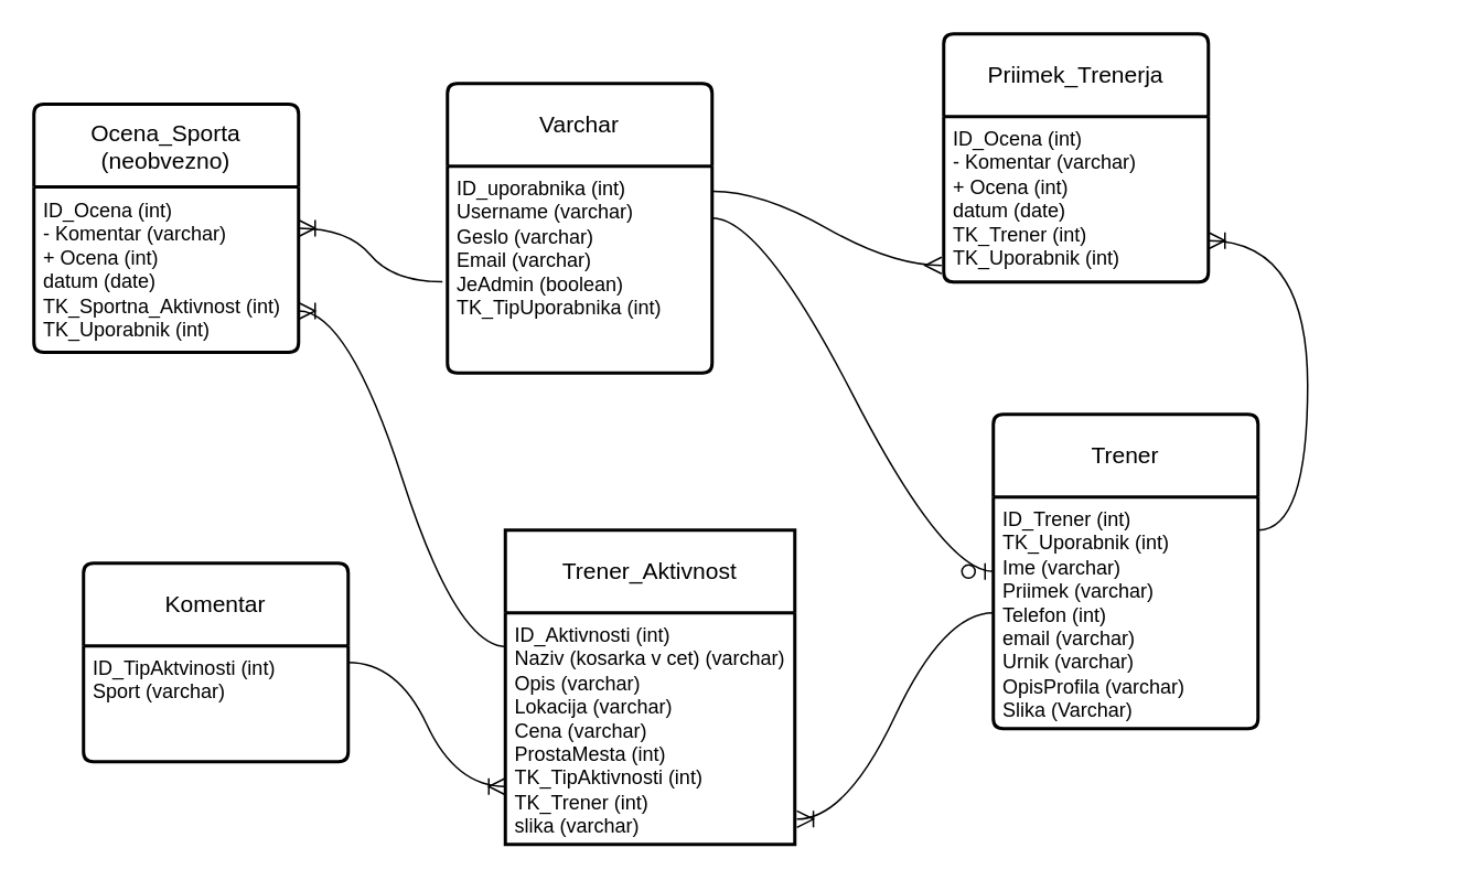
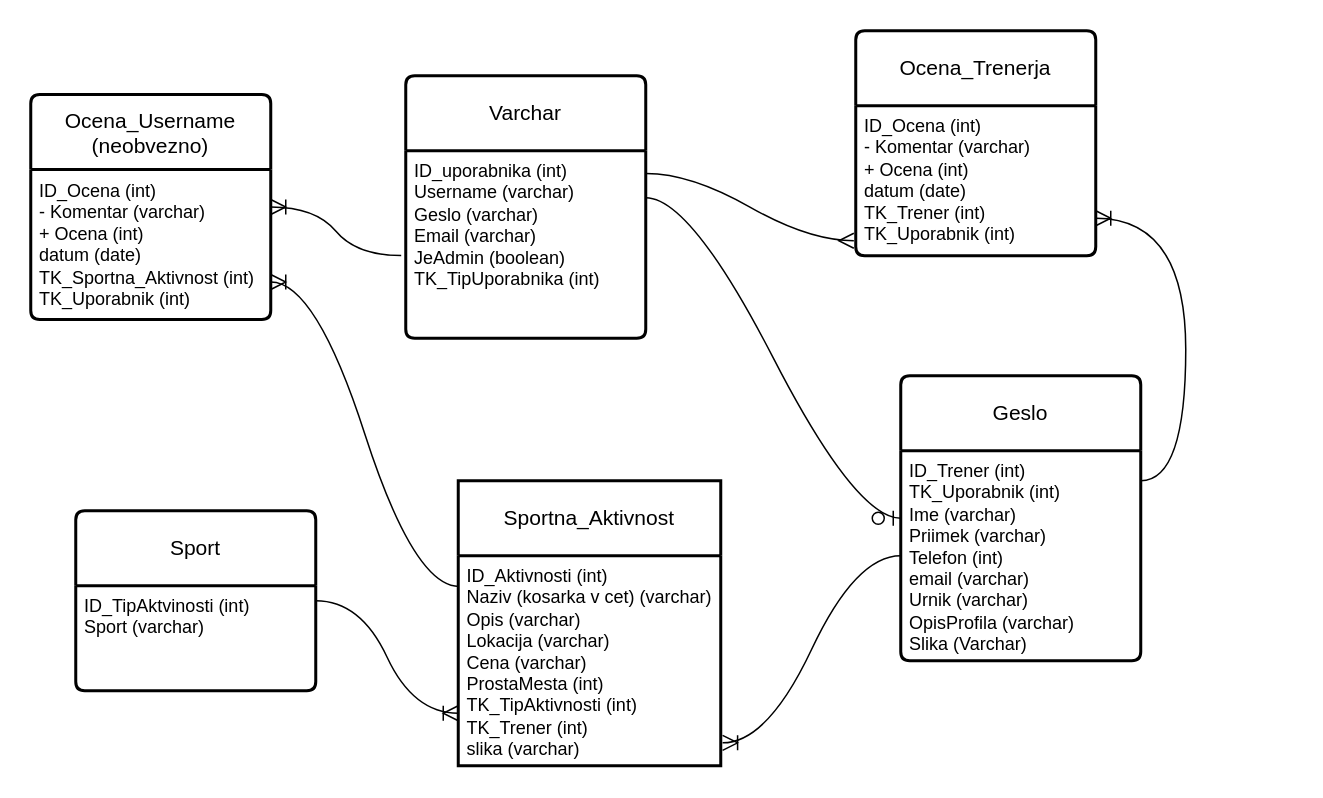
  <mxCell id="0" />
  <mxCell id="1" parent="0" />
  <mxCell id="2" style="edgeStyle=none;curved=1;rounded=0;orthogonalLoop=1;jettySize=auto;html=1;fontSize=12;startSize=8;endSize=8;" parent="1" source="10" target="9" edge="1"><mxGeometry relative="1" as="geometry" /></mxCell>
  <mxCell id="3" value="Varchar" style="swimlane;childLayout=stackLayout;horizontal=1;startSize=50;horizontalStack=0;rounded=1;fontSize=14;fontStyle=0;strokeWidth=2;resizeParent=0;resizeLast=1;shadow=0;dashed=0;align=center;arcSize=4;whiteSpace=wrap;html=1;" parent="1" vertex="1"><mxGeometry x="270" y="50" width="160" height="175" as="geometry" /></mxCell>
  <mxCell id="4" value="ID_uporabnika (int)&lt;div&gt;Username (varchar)&lt;/div&gt;&lt;div&gt;&lt;span style=&quot;background-color: initial;&quot;&gt;Geslo&amp;nbsp;&lt;/span&gt;&lt;span style=&quot;background-color: initial;&quot;&gt;(varchar)&lt;/span&gt;&lt;/div&gt;&lt;div&gt;Email&amp;nbsp;&lt;span style=&quot;background-color: initial;&quot;&gt;(varchar)&lt;/span&gt;&lt;/div&gt;&lt;div&gt;&lt;span style=&quot;background-color: initial;&quot;&gt;JeAdmin (boolean)&lt;/span&gt;&lt;/div&gt;&lt;div&gt;TK_TipUporabnika (int)&lt;/div&gt;" style="align=left;strokeColor=none;fillColor=none;spacingLeft=4;fontSize=12;verticalAlign=top;resizable=0;rotatable=0;part=1;html=1;" parent="3" vertex="1"><mxGeometry y="50" width="160" height="125" as="geometry" /></mxCell>
- <mxCell id="5" value="Trener_Aktivnost" style="swimlane;childLayout=stackLayout;horizontal=1;startSize=50;horizontalStack=0;rounded=1;fontSize=14;fontStyle=0;strokeWidth=2;resizeParent=0;resizeLast=1;shadow=0;dashed=0;align=center;arcSize=0;whiteSpace=wrap;html=1;" parent="1" vertex="1"><mxGeometry x="305" y="320" width="175" height="190" as="geometry" /></mxCell>
+ <mxCell id="5" value="Sportna_Aktivnost" style="swimlane;childLayout=stackLayout;horizontal=1;startSize=50;horizontalStack=0;rounded=1;fontSize=14;fontStyle=0;strokeWidth=2;resizeParent=0;resizeLast=1;shadow=0;dashed=0;align=center;arcSize=0;whiteSpace=wrap;html=1;" parent="1" vertex="1"><mxGeometry x="305" y="320" width="175" height="190" as="geometry" /></mxCell>
  <mxCell id="6" value="ID_Aktivnosti (int)&lt;div&gt;Naziv (kosarka v cet)&amp;nbsp;&lt;span style=&quot;background-color: initial;&quot;&gt;(varchar)&lt;/span&gt;&lt;/div&gt;&lt;div&gt;Opis&amp;nbsp;&lt;span style=&quot;background-color: initial;&quot;&gt;(varchar)&lt;/span&gt;&lt;/div&gt;&lt;div&gt;Lokacija&amp;nbsp;&lt;span style=&quot;background-color: initial;&quot;&gt;(varchar)&lt;/span&gt;&lt;/div&gt;&lt;div&gt;Cena (varchar)&lt;/div&gt;&lt;div&gt;ProstaMesta (int)&lt;/div&gt;&lt;div&gt;TK_TipAktivnosti (int)&lt;/div&gt;&lt;div&gt;TK_Trener (int)&lt;/div&gt;&lt;div&gt;slika (varchar)&lt;/div&gt;" style="align=left;strokeColor=none;fillColor=none;spacingLeft=4;fontSize=12;verticalAlign=top;resizable=0;rotatable=0;part=1;html=1;" parent="5" vertex="1"><mxGeometry y="50" width="175" height="140" as="geometry" /></mxCell>
- <mxCell id="7" value="Komentar" style="swimlane;childLayout=stackLayout;horizontal=1;startSize=50;horizontalStack=0;rounded=1;fontSize=14;fontStyle=0;strokeWidth=2;resizeParent=0;resizeLast=1;shadow=0;dashed=0;align=center;arcSize=4;whiteSpace=wrap;html=1;" parent="1" vertex="1"><mxGeometry x="50" y="340" width="160" height="120" as="geometry" /></mxCell>
+ <mxCell id="7" value="Sport" style="swimlane;childLayout=stackLayout;horizontal=1;startSize=50;horizontalStack=0;rounded=1;fontSize=14;fontStyle=0;strokeWidth=2;resizeParent=0;resizeLast=1;shadow=0;dashed=0;align=center;arcSize=4;whiteSpace=wrap;html=1;" parent="1" vertex="1"><mxGeometry x="50" y="340" width="160" height="120" as="geometry" /></mxCell>
  <mxCell id="8" value="ID_TipAktvinosti (int)&lt;div&gt;Sport (varchar)&lt;/div&gt;" style="align=left;strokeColor=none;fillColor=none;spacingLeft=4;fontSize=12;verticalAlign=top;resizable=0;rotatable=0;part=1;html=1;" parent="7" vertex="1"><mxGeometry y="50" width="160" height="70" as="geometry" /></mxCell>
- <mxCell id="9" value="Trener" style="swimlane;childLayout=stackLayout;horizontal=1;startSize=50;horizontalStack=0;rounded=1;fontSize=14;fontStyle=0;strokeWidth=2;resizeParent=0;resizeLast=1;shadow=0;dashed=0;align=center;arcSize=4;whiteSpace=wrap;html=1;" parent="1" vertex="1"><mxGeometry x="600" y="250" width="160" height="190" as="geometry" /></mxCell>
+ <mxCell id="9" value="Geslo" style="swimlane;childLayout=stackLayout;horizontal=1;startSize=50;horizontalStack=0;rounded=1;fontSize=14;fontStyle=0;strokeWidth=2;resizeParent=0;resizeLast=1;shadow=0;dashed=0;align=center;arcSize=4;whiteSpace=wrap;html=1;" parent="1" vertex="1"><mxGeometry x="600" y="250" width="160" height="190" as="geometry" /></mxCell>
  <mxCell id="10" value="ID_Trener (int)&lt;div&gt;TK_Uporabnik (int)&lt;br&gt;&lt;div&gt;Ime&amp;nbsp;&lt;span style=&quot;background-color: initial;&quot;&gt;(varchar)&lt;/span&gt;&lt;/div&gt;&lt;div&gt;Priimek&amp;nbsp;&lt;span style=&quot;background-color: initial;&quot;&gt;(varchar)&lt;/span&gt;&lt;/div&gt;&lt;div&gt;Telefon (int)&lt;/div&gt;&lt;div&gt;email (varchar)&lt;/div&gt;&lt;div&gt;Urnik&amp;nbsp;&lt;span style=&quot;background-color: initial;&quot;&gt;(varchar)&lt;/span&gt;&lt;/div&gt;&lt;div&gt;OpisProfila&amp;nbsp;&lt;span style=&quot;background-color: initial;&quot;&gt;(varchar)&lt;/span&gt;&lt;/div&gt;&lt;div&gt;&lt;span style=&quot;background-color: initial;&quot;&gt;Slika (Varchar)&lt;/span&gt;&lt;/div&gt;&lt;div&gt;&lt;br&gt;&lt;/div&gt;&lt;div&gt;&lt;br&gt;&lt;/div&gt;&lt;/div&gt;" style="align=left;strokeColor=none;fillColor=none;spacingLeft=4;fontSize=12;verticalAlign=top;resizable=0;rotatable=0;part=1;html=1;" parent="9" vertex="1"><mxGeometry y="50" width="160" height="140" as="geometry" /></mxCell>
- <mxCell id="11" value="Priimek_Trenerja" style="swimlane;childLayout=stackLayout;horizontal=1;startSize=50;horizontalStack=0;rounded=1;fontSize=14;fontStyle=0;strokeWidth=2;resizeParent=0;resizeLast=1;shadow=0;dashed=0;align=center;arcSize=4;whiteSpace=wrap;html=1;" parent="1" vertex="1"><mxGeometry x="570" y="20" width="160" height="150" as="geometry" /></mxCell>
+ <mxCell id="11" value="Ocena_Trenerja" style="swimlane;childLayout=stackLayout;horizontal=1;startSize=50;horizontalStack=0;rounded=1;fontSize=14;fontStyle=0;strokeWidth=2;resizeParent=0;resizeLast=1;shadow=0;dashed=0;align=center;arcSize=4;whiteSpace=wrap;html=1;" parent="1" vertex="1"><mxGeometry x="570" y="20" width="160" height="150" as="geometry" /></mxCell>
  <mxCell id="12" value="ID_Ocena (int)&lt;div&gt;- Komentar&amp;nbsp;&lt;span style=&quot;background-color: initial;&quot;&gt;(varchar)&amp;nbsp;&lt;/span&gt;&lt;/div&gt;&lt;div&gt;+ Ocena (int)&lt;/div&gt;&lt;div&gt;datum (date)&lt;/div&gt;&lt;div&gt;TK_Trener (int)&lt;/div&gt;&lt;div&gt;TK_Uporabnik (int)&lt;/div&gt;" style="align=left;strokeColor=none;fillColor=none;spacingLeft=4;fontSize=12;verticalAlign=top;resizable=0;rotatable=0;part=1;html=1;" parent="11" vertex="1"><mxGeometry y="50" width="160" height="100" as="geometry" /></mxCell>
  <mxCell id="13" value="" style="edgeStyle=entityRelationEdgeStyle;fontSize=12;html=1;endArrow=ERoneToMany;rounded=0;startSize=8;endSize=8;curved=1;exitX=1;exitY=0.5;exitDx=0;exitDy=0;entryX=0;entryY=0.75;entryDx=0;entryDy=0;" parent="1" target="6" edge="1"><mxGeometry width="100" height="100" relative="1" as="geometry"><mxPoint x="210" y="400" as="sourcePoint" /><mxPoint x="313" y="441" as="targetPoint" /><Array as="points"><mxPoint x="230" y="420" /></Array></mxGeometry></mxCell>
  <mxCell id="14" value="" style="edgeStyle=entityRelationEdgeStyle;fontSize=12;html=1;endArrow=ERoneToMany;rounded=0;startSize=8;endSize=8;curved=1;entryX=1;entryY=0.75;entryDx=0;entryDy=0;" parent="1" target="12" edge="1"><mxGeometry width="100" height="100" relative="1" as="geometry"><mxPoint x="760" y="320" as="sourcePoint" /><mxPoint x="840" y="130" as="targetPoint" /><Array as="points"><mxPoint x="830" y="290" /><mxPoint x="810" y="210" /><mxPoint x="830" y="260" /><mxPoint x="830" y="260" /><mxPoint x="820" y="260" /><mxPoint x="810" y="230" /><mxPoint x="810" y="260" /><mxPoint x="760" y="130" /><mxPoint x="860" y="330" /><mxPoint x="820" y="170" /><mxPoint x="840" y="190" /></Array></mxGeometry></mxCell>
  <mxCell id="15" value="" style="edgeStyle=entityRelationEdgeStyle;fontSize=12;html=1;endArrow=ERmany;rounded=0;startSize=8;endSize=8;curved=1;exitX=1.001;exitY=0.121;exitDx=0;exitDy=0;exitPerimeter=0;entryX=-0.008;entryY=0.9;entryDx=0;entryDy=0;entryPerimeter=0;" parent="1" source="4" target="12" edge="1"><mxGeometry width="100" height="100" relative="1" as="geometry"><mxPoint x="470" y="220" as="sourcePoint" /><mxPoint x="570" y="120" as="targetPoint" /></mxGeometry></mxCell>
  <mxCell id="16" value="" style="edgeStyle=entityRelationEdgeStyle;fontSize=12;html=1;endArrow=ERoneToMany;rounded=0;startSize=8;endSize=8;curved=1;entryX=1.007;entryY=0.891;entryDx=0;entryDy=0;entryPerimeter=0;exitX=0;exitY=0.5;exitDx=0;exitDy=0;" parent="1" source="10" target="6" edge="1"><mxGeometry width="100" height="100" relative="1" as="geometry"><mxPoint x="610" y="480" as="sourcePoint" /><mxPoint x="500" y="410" as="targetPoint" /></mxGeometry></mxCell>
  <mxCell id="17" value="" style="edgeStyle=entityRelationEdgeStyle;fontSize=12;html=1;endArrow=ERzeroToOne;endFill=1;rounded=0;startSize=8;endSize=8;curved=1;exitX=1;exitY=0.25;exitDx=0;exitDy=0;entryX=0;entryY=0.5;entryDx=0;entryDy=0;" parent="1" source="4" target="9" edge="1"><mxGeometry width="100" height="100" relative="1" as="geometry"><mxPoint x="460" y="320" as="sourcePoint" /><mxPoint x="560" y="220" as="targetPoint" /><Array as="points"><mxPoint x="500" y="240" /></Array></mxGeometry></mxCell>
- <mxCell id="18" value="Ocena_Sporta (neobvezno)" style="swimlane;childLayout=stackLayout;horizontal=1;startSize=50;horizontalStack=0;rounded=1;fontSize=14;fontStyle=0;strokeWidth=2;resizeParent=0;resizeLast=1;shadow=0;dashed=0;align=center;arcSize=4;whiteSpace=wrap;html=1;" vertex="1" parent="1"><mxGeometry x="20" y="62.5" width="160" height="150" as="geometry" /></mxCell>
+ <mxCell id="18" value="Ocena_Username (neobvezno)" style="swimlane;childLayout=stackLayout;horizontal=1;startSize=50;horizontalStack=0;rounded=1;fontSize=14;fontStyle=0;strokeWidth=2;resizeParent=0;resizeLast=1;shadow=0;dashed=0;align=center;arcSize=4;whiteSpace=wrap;html=1;" vertex="1" parent="1"><mxGeometry x="20" y="62.5" width="160" height="150" as="geometry" /></mxCell>
  <mxCell id="19" value="ID_Ocena (int)&lt;div&gt;- Komentar&amp;nbsp;&lt;span style=&quot;background-color: initial;&quot;&gt;(varchar)&amp;nbsp;&lt;/span&gt;&lt;/div&gt;&lt;div&gt;+ Ocena (int)&lt;/div&gt;&lt;div&gt;datum (date)&lt;/div&gt;&lt;div&gt;TK_Sportna_Aktivnost (int)&lt;/div&gt;&lt;div&gt;TK_Uporabnik (int)&lt;/div&gt;" style="align=left;strokeColor=none;fillColor=none;spacingLeft=4;fontSize=12;verticalAlign=top;resizable=0;rotatable=0;part=1;html=1;" vertex="1" parent="18"><mxGeometry y="50" width="160" height="100" as="geometry" /></mxCell>
  <mxCell id="20" value="" style="edgeStyle=entityRelationEdgeStyle;fontSize=12;html=1;endArrow=ERoneToMany;rounded=0;startSize=8;endSize=8;curved=1;exitX=-0.019;exitY=0.559;exitDx=0;exitDy=0;exitPerimeter=0;entryX=1;entryY=0.25;entryDx=0;entryDy=0;" edge="1" parent="1" source="4" target="19"><mxGeometry width="100" height="100" relative="1" as="geometry"><mxPoint x="160" y="320" as="sourcePoint" /><mxPoint x="260" y="220" as="targetPoint" /></mxGeometry></mxCell>
  <mxCell id="21" value="" style="edgeStyle=entityRelationEdgeStyle;fontSize=12;html=1;endArrow=ERoneToMany;rounded=0;startSize=8;endSize=8;curved=1;exitX=0.003;exitY=0.146;exitDx=0;exitDy=0;exitPerimeter=0;entryX=1;entryY=0.75;entryDx=0;entryDy=0;" edge="1" parent="1" source="6" target="19"><mxGeometry width="100" height="100" relative="1" as="geometry"><mxPoint x="210" y="350" as="sourcePoint" /><mxPoint x="310" y="250" as="targetPoint" /></mxGeometry></mxCell>
